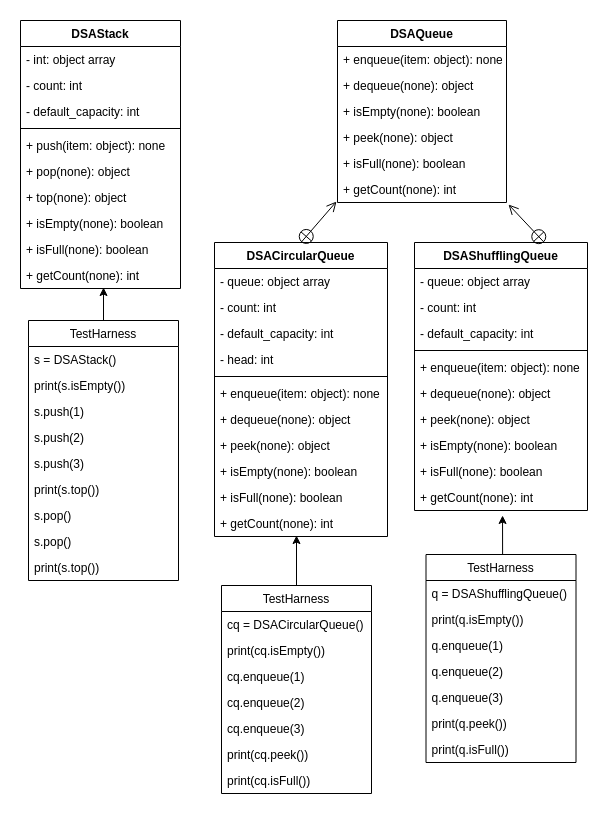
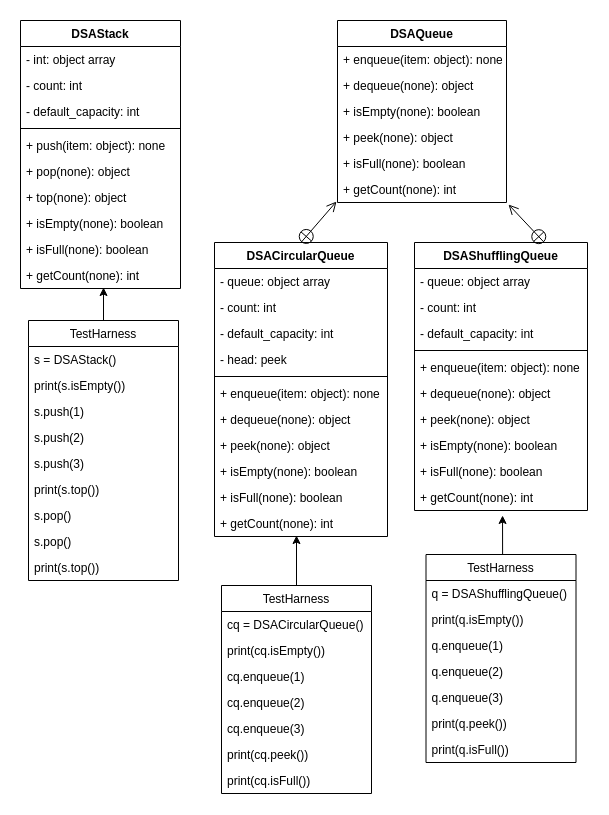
  <mxCell id="0" />
  <mxCell id="1" parent="0" />
  <mxCell id="2" value="DSAShufflingQueue" style="swimlane;fontStyle=1;align=center;verticalAlign=top;childLayout=stackLayout;horizontal=1;startSize=26;horizontalStack=0;resizeParent=1;resizeParentMax=0;resizeLast=0;collapsible=1;marginBottom=0;" vertex="1" parent="1"><mxGeometry x="414" y="242" width="173" height="268" as="geometry" /></mxCell>
  <mxCell id="3" value="- queue: object array" style="text;strokeColor=none;fillColor=none;align=left;verticalAlign=top;spacingLeft=4;spacingRight=4;overflow=hidden;rotatable=0;points=[[0,0.5],[1,0.5]];portConstraint=eastwest;" vertex="1" parent="2"><mxGeometry y="26" width="173" height="26" as="geometry" /></mxCell>
  <mxCell id="4" value="- count: int" style="text;strokeColor=none;fillColor=none;align=left;verticalAlign=top;spacingLeft=4;spacingRight=4;overflow=hidden;rotatable=0;points=[[0,0.5],[1,0.5]];portConstraint=eastwest;" vertex="1" parent="2"><mxGeometry y="52" width="173" height="26" as="geometry" /></mxCell>
  <mxCell id="5" value="- default_capacity: int" style="text;strokeColor=none;fillColor=none;align=left;verticalAlign=top;spacingLeft=4;spacingRight=4;overflow=hidden;rotatable=0;points=[[0,0.5],[1,0.5]];portConstraint=eastwest;" vertex="1" parent="2"><mxGeometry y="78" width="173" height="26" as="geometry" /></mxCell>
  <mxCell id="6" value="" style="line;strokeWidth=1;fillColor=none;align=left;verticalAlign=middle;spacingTop=-1;spacingLeft=3;spacingRight=3;rotatable=0;labelPosition=right;points=[];portConstraint=eastwest;" vertex="1" parent="2"><mxGeometry y="104" width="173" height="8" as="geometry" /></mxCell>
  <mxCell id="7" value="+ enqueue(item: object): none" style="text;strokeColor=none;fillColor=none;align=left;verticalAlign=top;spacingLeft=4;spacingRight=4;overflow=hidden;rotatable=0;points=[[0,0.5],[1,0.5]];portConstraint=eastwest;" vertex="1" parent="2"><mxGeometry y="112" width="173" height="26" as="geometry" /></mxCell>
  <mxCell id="8" value="+ dequeue(none): object " style="text;strokeColor=none;fillColor=none;align=left;verticalAlign=top;spacingLeft=4;spacingRight=4;overflow=hidden;rotatable=0;points=[[0,0.5],[1,0.5]];portConstraint=eastwest;" vertex="1" parent="2"><mxGeometry y="138" width="173" height="26" as="geometry" /></mxCell>
  <mxCell id="9" value="+ peek(none): object" style="text;strokeColor=none;fillColor=none;align=left;verticalAlign=top;spacingLeft=4;spacingRight=4;overflow=hidden;rotatable=0;points=[[0,0.5],[1,0.5]];portConstraint=eastwest;" vertex="1" parent="2"><mxGeometry y="164" width="173" height="26" as="geometry" /></mxCell>
  <mxCell id="10" value="+ isEmpty(none): boolean" style="text;strokeColor=none;fillColor=none;align=left;verticalAlign=top;spacingLeft=4;spacingRight=4;overflow=hidden;rotatable=0;points=[[0,0.5],[1,0.5]];portConstraint=eastwest;" vertex="1" parent="2"><mxGeometry y="190" width="173" height="26" as="geometry" /></mxCell>
  <mxCell id="11" value="+ isFull(none): boolean" style="text;strokeColor=none;fillColor=none;align=left;verticalAlign=top;spacingLeft=4;spacingRight=4;overflow=hidden;rotatable=0;points=[[0,0.5],[1,0.5]];portConstraint=eastwest;" vertex="1" parent="2"><mxGeometry y="216" width="173" height="26" as="geometry" /></mxCell>
  <mxCell id="12" value="+ getCount(none): int" style="text;strokeColor=none;fillColor=none;align=left;verticalAlign=top;spacingLeft=4;spacingRight=4;overflow=hidden;rotatable=0;points=[[0,0.5],[1,0.5]];portConstraint=eastwest;" vertex="1" parent="2"><mxGeometry y="242" width="173" height="26" as="geometry" /></mxCell>
  <mxCell id="13" value="DSAStack" style="swimlane;fontStyle=1;align=center;verticalAlign=top;childLayout=stackLayout;horizontal=1;startSize=26;horizontalStack=0;resizeParent=1;resizeParentMax=0;resizeLast=0;collapsible=1;marginBottom=0;" vertex="1" parent="1"><mxGeometry x="20" y="20" width="160" height="268" as="geometry" /></mxCell>
  <mxCell id="14" value="- int: object array" style="text;strokeColor=none;fillColor=none;align=left;verticalAlign=top;spacingLeft=4;spacingRight=4;overflow=hidden;rotatable=0;points=[[0,0.5],[1,0.5]];portConstraint=eastwest;" vertex="1" parent="13"><mxGeometry y="26" width="160" height="26" as="geometry" /></mxCell>
  <mxCell id="15" value="- count: int" style="text;strokeColor=none;fillColor=none;align=left;verticalAlign=top;spacingLeft=4;spacingRight=4;overflow=hidden;rotatable=0;points=[[0,0.5],[1,0.5]];portConstraint=eastwest;" vertex="1" parent="13"><mxGeometry y="52" width="160" height="26" as="geometry" /></mxCell>
  <mxCell id="16" value="- default_capacity: int" style="text;strokeColor=none;fillColor=none;align=left;verticalAlign=top;spacingLeft=4;spacingRight=4;overflow=hidden;rotatable=0;points=[[0,0.5],[1,0.5]];portConstraint=eastwest;" vertex="1" parent="13"><mxGeometry y="78" width="160" height="26" as="geometry" /></mxCell>
  <mxCell id="17" value="" style="line;strokeWidth=1;fillColor=none;align=left;verticalAlign=middle;spacingTop=-1;spacingLeft=3;spacingRight=3;rotatable=0;labelPosition=right;points=[];portConstraint=eastwest;" vertex="1" parent="13"><mxGeometry y="104" width="160" height="8" as="geometry" /></mxCell>
  <mxCell id="18" value="+ push(item: object): none" style="text;strokeColor=none;fillColor=none;align=left;verticalAlign=top;spacingLeft=4;spacingRight=4;overflow=hidden;rotatable=0;points=[[0,0.5],[1,0.5]];portConstraint=eastwest;" vertex="1" parent="13"><mxGeometry y="112" width="160" height="26" as="geometry" /></mxCell>
  <mxCell id="19" value="+ pop(none): object" style="text;strokeColor=none;fillColor=none;align=left;verticalAlign=top;spacingLeft=4;spacingRight=4;overflow=hidden;rotatable=0;points=[[0,0.5],[1,0.5]];portConstraint=eastwest;" vertex="1" parent="13"><mxGeometry y="138" width="160" height="26" as="geometry" /></mxCell>
  <mxCell id="20" value="+ top(none): object" style="text;strokeColor=none;fillColor=none;align=left;verticalAlign=top;spacingLeft=4;spacingRight=4;overflow=hidden;rotatable=0;points=[[0,0.5],[1,0.5]];portConstraint=eastwest;" vertex="1" parent="13"><mxGeometry y="164" width="160" height="26" as="geometry" /></mxCell>
  <mxCell id="21" value="+ isEmpty(none): boolean" style="text;strokeColor=none;fillColor=none;align=left;verticalAlign=top;spacingLeft=4;spacingRight=4;overflow=hidden;rotatable=0;points=[[0,0.5],[1,0.5]];portConstraint=eastwest;" vertex="1" parent="13"><mxGeometry y="190" width="160" height="26" as="geometry" /></mxCell>
  <mxCell id="22" value="+ isFull(none): boolean" style="text;strokeColor=none;fillColor=none;align=left;verticalAlign=top;spacingLeft=4;spacingRight=4;overflow=hidden;rotatable=0;points=[[0,0.5],[1,0.5]];portConstraint=eastwest;" vertex="1" parent="13"><mxGeometry y="216" width="160" height="26" as="geometry" /></mxCell>
  <mxCell id="23" value="+ getCount(none): int" style="text;strokeColor=none;fillColor=none;align=left;verticalAlign=top;spacingLeft=4;spacingRight=4;overflow=hidden;rotatable=0;points=[[0,0.5],[1,0.5]];portConstraint=eastwest;" vertex="1" parent="13"><mxGeometry y="242" width="160" height="26" as="geometry" /></mxCell>
  <mxCell id="24" value="DSAQueue" style="swimlane;fontStyle=1;childLayout=stackLayout;horizontal=1;startSize=26;fillColor=none;horizontalStack=0;resizeParent=1;resizeParentMax=0;resizeLast=0;collapsible=1;marginBottom=0;" vertex="1" parent="1"><mxGeometry x="337" y="20" width="169" height="182" as="geometry" /></mxCell>
  <mxCell id="25" value="+ enqueue(item: object): none" style="text;strokeColor=none;fillColor=none;align=left;verticalAlign=top;spacingLeft=4;spacingRight=4;overflow=hidden;rotatable=0;points=[[0,0.5],[1,0.5]];portConstraint=eastwest;" vertex="1" parent="24"><mxGeometry y="26" width="169" height="26" as="geometry" /></mxCell>
  <mxCell id="26" value="+ dequeue(none): object" style="text;strokeColor=none;fillColor=none;align=left;verticalAlign=top;spacingLeft=4;spacingRight=4;overflow=hidden;rotatable=0;points=[[0,0.5],[1,0.5]];portConstraint=eastwest;" vertex="1" parent="24"><mxGeometry y="52" width="169" height="26" as="geometry" /></mxCell>
  <mxCell id="27" value="+ isEmpty(none): boolean" style="text;strokeColor=none;fillColor=none;align=left;verticalAlign=top;spacingLeft=4;spacingRight=4;overflow=hidden;rotatable=0;points=[[0,0.5],[1,0.5]];portConstraint=eastwest;" vertex="1" parent="24"><mxGeometry y="78" width="169" height="26" as="geometry" /></mxCell>
  <mxCell id="28" value="+ peek(none): object" style="text;strokeColor=none;fillColor=none;align=left;verticalAlign=top;spacingLeft=4;spacingRight=4;overflow=hidden;rotatable=0;points=[[0,0.5],[1,0.5]];portConstraint=eastwest;" vertex="1" parent="24"><mxGeometry y="104" width="169" height="26" as="geometry" /></mxCell>
  <mxCell id="29" value="+ isFull(none): boolean" style="text;strokeColor=none;fillColor=none;align=left;verticalAlign=top;spacingLeft=4;spacingRight=4;overflow=hidden;rotatable=0;points=[[0,0.5],[1,0.5]];portConstraint=eastwest;" vertex="1" parent="24"><mxGeometry y="130" width="169" height="26" as="geometry" /></mxCell>
  <mxCell id="30" value="+ getCount(none): int" style="text;strokeColor=none;fillColor=none;align=left;verticalAlign=top;spacingLeft=4;spacingRight=4;overflow=hidden;rotatable=0;points=[[0,0.5],[1,0.5]];portConstraint=eastwest;" vertex="1" parent="24"><mxGeometry y="156" width="169" height="26" as="geometry" /></mxCell>
  <mxCell id="31" value="DSACircularQueue" style="swimlane;fontStyle=1;align=center;verticalAlign=top;childLayout=stackLayout;horizontal=1;startSize=26;horizontalStack=0;resizeParent=1;resizeParentMax=0;resizeLast=0;collapsible=1;marginBottom=0;" vertex="1" parent="1"><mxGeometry x="214" y="242" width="173" height="294" as="geometry" /></mxCell>
  <mxCell id="32" value="- queue: object array" style="text;strokeColor=none;fillColor=none;align=left;verticalAlign=top;spacingLeft=4;spacingRight=4;overflow=hidden;rotatable=0;points=[[0,0.5],[1,0.5]];portConstraint=eastwest;" vertex="1" parent="31"><mxGeometry y="26" width="173" height="26" as="geometry" /></mxCell>
  <mxCell id="33" value="- count: int" style="text;strokeColor=none;fillColor=none;align=left;verticalAlign=top;spacingLeft=4;spacingRight=4;overflow=hidden;rotatable=0;points=[[0,0.5],[1,0.5]];portConstraint=eastwest;" vertex="1" parent="31"><mxGeometry y="52" width="173" height="26" as="geometry" /></mxCell>
  <mxCell id="34" value="- default_capacity: int" style="text;strokeColor=none;fillColor=none;align=left;verticalAlign=top;spacingLeft=4;spacingRight=4;overflow=hidden;rotatable=0;points=[[0,0.5],[1,0.5]];portConstraint=eastwest;" vertex="1" parent="31"><mxGeometry y="78" width="173" height="26" as="geometry" /></mxCell>
- <mxCell id="35" value="- head: int" style="text;strokeColor=none;fillColor=none;align=left;verticalAlign=top;spacingLeft=4;spacingRight=4;overflow=hidden;rotatable=0;points=[[0,0.5],[1,0.5]];portConstraint=eastwest;" vertex="1" parent="31"><mxGeometry y="104" width="173" height="26" as="geometry" /></mxCell>
+ <mxCell id="35" value="- head: peek" style="text;strokeColor=none;fillColor=none;align=left;verticalAlign=top;spacingLeft=4;spacingRight=4;overflow=hidden;rotatable=0;points=[[0,0.5],[1,0.5]];portConstraint=eastwest;" vertex="1" parent="31"><mxGeometry y="104" width="173" height="26" as="geometry" /></mxCell>
  <mxCell id="36" value="" style="line;strokeWidth=1;fillColor=none;align=left;verticalAlign=middle;spacingTop=-1;spacingLeft=3;spacingRight=3;rotatable=0;labelPosition=right;points=[];portConstraint=eastwest;" vertex="1" parent="31"><mxGeometry y="130" width="173" height="8" as="geometry" /></mxCell>
  <mxCell id="37" value="+ enqueue(item: object): none" style="text;strokeColor=none;fillColor=none;align=left;verticalAlign=top;spacingLeft=4;spacingRight=4;overflow=hidden;rotatable=0;points=[[0,0.5],[1,0.5]];portConstraint=eastwest;" vertex="1" parent="31"><mxGeometry y="138" width="173" height="26" as="geometry" /></mxCell>
  <mxCell id="38" value="+ dequeue(none): object " style="text;strokeColor=none;fillColor=none;align=left;verticalAlign=top;spacingLeft=4;spacingRight=4;overflow=hidden;rotatable=0;points=[[0,0.5],[1,0.5]];portConstraint=eastwest;" vertex="1" parent="31"><mxGeometry y="164" width="173" height="26" as="geometry" /></mxCell>
  <mxCell id="39" value="+ peek(none): object" style="text;strokeColor=none;fillColor=none;align=left;verticalAlign=top;spacingLeft=4;spacingRight=4;overflow=hidden;rotatable=0;points=[[0,0.5],[1,0.5]];portConstraint=eastwest;" vertex="1" parent="31"><mxGeometry y="190" width="173" height="26" as="geometry" /></mxCell>
  <mxCell id="40" value="+ isEmpty(none): boolean" style="text;strokeColor=none;fillColor=none;align=left;verticalAlign=top;spacingLeft=4;spacingRight=4;overflow=hidden;rotatable=0;points=[[0,0.5],[1,0.5]];portConstraint=eastwest;" vertex="1" parent="31"><mxGeometry y="216" width="173" height="26" as="geometry" /></mxCell>
  <mxCell id="41" value="+ isFull(none): boolean" style="text;strokeColor=none;fillColor=none;align=left;verticalAlign=top;spacingLeft=4;spacingRight=4;overflow=hidden;rotatable=0;points=[[0,0.5],[1,0.5]];portConstraint=eastwest;" vertex="1" parent="31"><mxGeometry y="242" width="173" height="26" as="geometry" /></mxCell>
  <mxCell id="42" value="+ getCount(none): int" style="text;strokeColor=none;fillColor=none;align=left;verticalAlign=top;spacingLeft=4;spacingRight=4;overflow=hidden;rotatable=0;points=[[0,0.5],[1,0.5]];portConstraint=eastwest;" vertex="1" parent="31"><mxGeometry y="268" width="173" height="26" as="geometry" /></mxCell>
  <mxCell id="43" style="edgeStyle=orthogonalEdgeStyle;rounded=0;orthogonalLoop=1;jettySize=auto;html=1;exitX=0.5;exitY=0;exitDx=0;exitDy=0;entryX=0.474;entryY=0.962;entryDx=0;entryDy=0;entryPerimeter=0;" edge="1" parent="1" source="44" target="42"><mxGeometry relative="1" as="geometry" /></mxCell>
  <mxCell id="44" value="TestHarness" style="swimlane;fontStyle=0;childLayout=stackLayout;horizontal=1;startSize=26;fillColor=none;horizontalStack=0;resizeParent=1;resizeParentMax=0;resizeLast=0;collapsible=1;marginBottom=0;" vertex="1" parent="1"><mxGeometry x="221" y="585" width="150" height="208" as="geometry" /></mxCell>
  <mxCell id="45" value="cq = DSACircularQueue()" style="text;strokeColor=none;fillColor=none;align=left;verticalAlign=top;spacingLeft=4;spacingRight=4;overflow=hidden;rotatable=0;points=[[0,0.5],[1,0.5]];portConstraint=eastwest;" vertex="1" parent="44"><mxGeometry y="26" width="150" height="26" as="geometry" /></mxCell>
  <mxCell id="46" value="print(cq.isEmpty())" style="text;strokeColor=none;fillColor=none;align=left;verticalAlign=top;spacingLeft=4;spacingRight=4;overflow=hidden;rotatable=0;points=[[0,0.5],[1,0.5]];portConstraint=eastwest;" vertex="1" parent="44"><mxGeometry y="52" width="150" height="26" as="geometry" /></mxCell>
  <mxCell id="47" value="cq.enqueue(1)" style="text;strokeColor=none;fillColor=none;align=left;verticalAlign=top;spacingLeft=4;spacingRight=4;overflow=hidden;rotatable=0;points=[[0,0.5],[1,0.5]];portConstraint=eastwest;" vertex="1" parent="44"><mxGeometry y="78" width="150" height="26" as="geometry" /></mxCell>
  <mxCell id="48" value="cq.enqueue(2)" style="text;strokeColor=none;fillColor=none;align=left;verticalAlign=top;spacingLeft=4;spacingRight=4;overflow=hidden;rotatable=0;points=[[0,0.5],[1,0.5]];portConstraint=eastwest;" vertex="1" parent="44"><mxGeometry y="104" width="150" height="26" as="geometry" /></mxCell>
  <mxCell id="49" value="cq.enqueue(3)" style="text;strokeColor=none;fillColor=none;align=left;verticalAlign=top;spacingLeft=4;spacingRight=4;overflow=hidden;rotatable=0;points=[[0,0.5],[1,0.5]];portConstraint=eastwest;" vertex="1" parent="44"><mxGeometry y="130" width="150" height="26" as="geometry" /></mxCell>
  <mxCell id="50" value="print(cq.peek())" style="text;strokeColor=none;fillColor=none;align=left;verticalAlign=top;spacingLeft=4;spacingRight=4;overflow=hidden;rotatable=0;points=[[0,0.5],[1,0.5]];portConstraint=eastwest;" vertex="1" parent="44"><mxGeometry y="156" width="150" height="26" as="geometry" /></mxCell>
  <mxCell id="51" value="print(cq.isFull())" style="text;strokeColor=none;fillColor=none;align=left;verticalAlign=top;spacingLeft=4;spacingRight=4;overflow=hidden;rotatable=0;points=[[0,0.5],[1,0.5]];portConstraint=eastwest;" vertex="1" parent="44"><mxGeometry y="182" width="150" height="26" as="geometry" /></mxCell>
  <mxCell id="52" style="edgeStyle=orthogonalEdgeStyle;rounded=0;orthogonalLoop=1;jettySize=auto;html=1;exitX=0.5;exitY=0;exitDx=0;exitDy=0;entryX=0.509;entryY=1.192;entryDx=0;entryDy=0;entryPerimeter=0;" edge="1" parent="1" source="53" target="12"><mxGeometry relative="1" as="geometry" /></mxCell>
  <mxCell id="53" value="TestHarness" style="swimlane;fontStyle=0;childLayout=stackLayout;horizontal=1;startSize=26;fillColor=none;horizontalStack=0;resizeParent=1;resizeParentMax=0;resizeLast=0;collapsible=1;marginBottom=0;" vertex="1" parent="1"><mxGeometry x="425.5" y="554" width="150" height="208" as="geometry" /></mxCell>
  <mxCell id="54" value="q = DSAShufflingQueue()" style="text;strokeColor=none;fillColor=none;align=left;verticalAlign=top;spacingLeft=4;spacingRight=4;overflow=hidden;rotatable=0;points=[[0,0.5],[1,0.5]];portConstraint=eastwest;" vertex="1" parent="53"><mxGeometry y="26" width="150" height="26" as="geometry" /></mxCell>
  <mxCell id="55" value="print(q.isEmpty())" style="text;strokeColor=none;fillColor=none;align=left;verticalAlign=top;spacingLeft=4;spacingRight=4;overflow=hidden;rotatable=0;points=[[0,0.5],[1,0.5]];portConstraint=eastwest;" vertex="1" parent="53"><mxGeometry y="52" width="150" height="26" as="geometry" /></mxCell>
  <mxCell id="56" value="q.enqueue(1)" style="text;strokeColor=none;fillColor=none;align=left;verticalAlign=top;spacingLeft=4;spacingRight=4;overflow=hidden;rotatable=0;points=[[0,0.5],[1,0.5]];portConstraint=eastwest;" vertex="1" parent="53"><mxGeometry y="78" width="150" height="26" as="geometry" /></mxCell>
  <mxCell id="57" value="q.enqueue(2)" style="text;strokeColor=none;fillColor=none;align=left;verticalAlign=top;spacingLeft=4;spacingRight=4;overflow=hidden;rotatable=0;points=[[0,0.5],[1,0.5]];portConstraint=eastwest;" vertex="1" parent="53"><mxGeometry y="104" width="150" height="26" as="geometry" /></mxCell>
  <mxCell id="58" value="q.enqueue(3)" style="text;strokeColor=none;fillColor=none;align=left;verticalAlign=top;spacingLeft=4;spacingRight=4;overflow=hidden;rotatable=0;points=[[0,0.5],[1,0.5]];portConstraint=eastwest;" vertex="1" parent="53"><mxGeometry y="130" width="150" height="26" as="geometry" /></mxCell>
  <mxCell id="59" value="print(q.peek())" style="text;strokeColor=none;fillColor=none;align=left;verticalAlign=top;spacingLeft=4;spacingRight=4;overflow=hidden;rotatable=0;points=[[0,0.5],[1,0.5]];portConstraint=eastwest;" vertex="1" parent="53"><mxGeometry y="156" width="150" height="26" as="geometry" /></mxCell>
  <mxCell id="60" value="print(q.isFull())" style="text;strokeColor=none;fillColor=none;align=left;verticalAlign=top;spacingLeft=4;spacingRight=4;overflow=hidden;rotatable=0;points=[[0,0.5],[1,0.5]];portConstraint=eastwest;" vertex="1" parent="53"><mxGeometry y="182" width="150" height="26" as="geometry" /></mxCell>
  <mxCell id="61" style="edgeStyle=orthogonalEdgeStyle;rounded=0;orthogonalLoop=1;jettySize=auto;html=1;exitX=0.5;exitY=0;exitDx=0;exitDy=0;entryX=0.519;entryY=0.962;entryDx=0;entryDy=0;entryPerimeter=0;" edge="1" parent="1" source="62" target="23"><mxGeometry relative="1" as="geometry" /></mxCell>
  <mxCell id="62" value="TestHarness" style="swimlane;fontStyle=0;childLayout=stackLayout;horizontal=1;startSize=26;fillColor=none;horizontalStack=0;resizeParent=1;resizeParentMax=0;resizeLast=0;collapsible=1;marginBottom=0;" vertex="1" parent="1"><mxGeometry x="28" y="320" width="150" height="260" as="geometry" /></mxCell>
  <mxCell id="63" value="s = DSAStack()" style="text;strokeColor=none;fillColor=none;align=left;verticalAlign=top;spacingLeft=4;spacingRight=4;overflow=hidden;rotatable=0;points=[[0,0.5],[1,0.5]];portConstraint=eastwest;" vertex="1" parent="62"><mxGeometry y="26" width="150" height="26" as="geometry" /></mxCell>
  <mxCell id="64" value="print(s.isEmpty())" style="text;strokeColor=none;fillColor=none;align=left;verticalAlign=top;spacingLeft=4;spacingRight=4;overflow=hidden;rotatable=0;points=[[0,0.5],[1,0.5]];portConstraint=eastwest;" vertex="1" parent="62"><mxGeometry y="52" width="150" height="26" as="geometry" /></mxCell>
  <mxCell id="65" value="s.push(1)" style="text;strokeColor=none;fillColor=none;align=left;verticalAlign=top;spacingLeft=4;spacingRight=4;overflow=hidden;rotatable=0;points=[[0,0.5],[1,0.5]];portConstraint=eastwest;" vertex="1" parent="62"><mxGeometry y="78" width="150" height="26" as="geometry" /></mxCell>
  <mxCell id="66" value="s.push(2)" style="text;strokeColor=none;fillColor=none;align=left;verticalAlign=top;spacingLeft=4;spacingRight=4;overflow=hidden;rotatable=0;points=[[0,0.5],[1,0.5]];portConstraint=eastwest;" vertex="1" parent="62"><mxGeometry y="104" width="150" height="26" as="geometry" /></mxCell>
  <mxCell id="67" value="s.push(3)" style="text;strokeColor=none;fillColor=none;align=left;verticalAlign=top;spacingLeft=4;spacingRight=4;overflow=hidden;rotatable=0;points=[[0,0.5],[1,0.5]];portConstraint=eastwest;" vertex="1" parent="62"><mxGeometry y="130" width="150" height="26" as="geometry" /></mxCell>
  <mxCell id="68" value="print(s.top())" style="text;strokeColor=none;fillColor=none;align=left;verticalAlign=top;spacingLeft=4;spacingRight=4;overflow=hidden;rotatable=0;points=[[0,0.5],[1,0.5]];portConstraint=eastwest;" vertex="1" parent="62"><mxGeometry y="156" width="150" height="26" as="geometry" /></mxCell>
  <mxCell id="69" value="s.pop()" style="text;strokeColor=none;fillColor=none;align=left;verticalAlign=top;spacingLeft=4;spacingRight=4;overflow=hidden;rotatable=0;points=[[0,0.5],[1,0.5]];portConstraint=eastwest;" vertex="1" parent="62"><mxGeometry y="182" width="150" height="26" as="geometry" /></mxCell>
  <mxCell id="70" value="s.pop()" style="text;strokeColor=none;fillColor=none;align=left;verticalAlign=top;spacingLeft=4;spacingRight=4;overflow=hidden;rotatable=0;points=[[0,0.5],[1,0.5]];portConstraint=eastwest;" vertex="1" parent="62"><mxGeometry y="208" width="150" height="26" as="geometry" /></mxCell>
  <mxCell id="71" value="print(s.top())" style="text;strokeColor=none;fillColor=none;align=left;verticalAlign=top;spacingLeft=4;spacingRight=4;overflow=hidden;rotatable=0;points=[[0,0.5],[1,0.5]];portConstraint=eastwest;" vertex="1" parent="62"><mxGeometry y="234" width="150" height="26" as="geometry" /></mxCell>
  <mxCell id="72" value="" style="endArrow=open;startArrow=circlePlus;endFill=0;startFill=0;endSize=8;html=1;rounded=0;exitX=0.5;exitY=0;exitDx=0;exitDy=0;entryX=-0.006;entryY=0.962;entryDx=0;entryDy=0;entryPerimeter=0;" edge="1" parent="1" source="31" target="30"><mxGeometry width="160" relative="1" as="geometry"><mxPoint x="211" y="186" as="sourcePoint" /><mxPoint x="371" y="186" as="targetPoint" /></mxGeometry></mxCell>
  <mxCell id="73" value="" style="endArrow=open;startArrow=circlePlus;endFill=0;startFill=0;endSize=8;html=1;rounded=0;exitX=0.75;exitY=0;exitDx=0;exitDy=0;entryX=1.012;entryY=1.077;entryDx=0;entryDy=0;entryPerimeter=0;" edge="1" parent="1" source="2" target="30"><mxGeometry width="160" relative="1" as="geometry"><mxPoint x="524" y="217.99" as="sourcePoint" /><mxPoint x="559.486" y="177.002" as="targetPoint" /></mxGeometry></mxCell>
